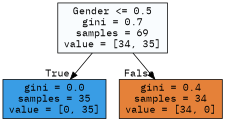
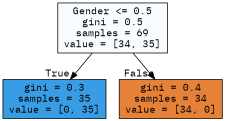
  digraph {
    fontname="IBM Plex Mono"
    node [color=black fontname="IBM Plex Mono" shape=box style=filled]
    edge [fontname="IBM Plex Mono" labeldistance=2.5]
-   n1 [fillcolor="#f9fcfe" label="Gender <= 0.5\ngini = 0.7\nsamples = 69\nvalue = [34, 35]"]
-   n2 [fillcolor="#399de5" label="gini = 0.0\nsamples = 35\nvalue = [0, 35]"]
+   n1 [fillcolor="#f9fcfe" label="Gender <= 0.5\ngini = 0.5\nsamples = 69\nvalue = [34, 35]"]
+   n2 [fillcolor="#399de5" label="gini = 0.3\nsamples = 35\nvalue = [0, 35]"]
    n3 [fillcolor="#e58139" label="gini = 0.4\nsamples = 34\nvalue = [34, 0]"]
    n1 -> n2 [headlabel=True labelangle=45]
    n1 -> n3 [headlabel=False labelangle=-45]
  }
